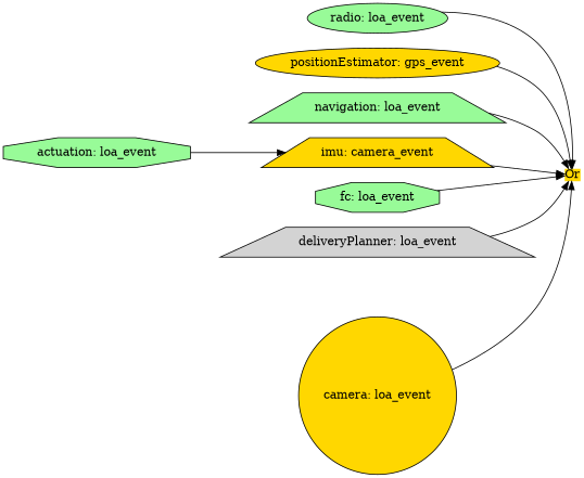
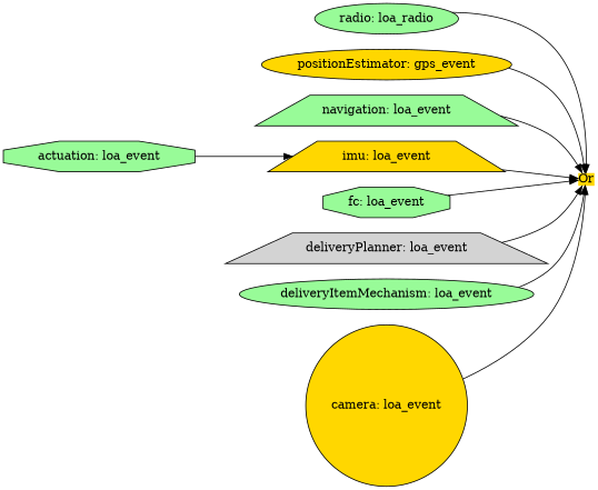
  digraph {
    rankdir=LR
    splines=true
    node [fillcolor=palegreen shape=ellipse style=filled]
    n1 [fillcolor=gold height=0 label=Or margin=0 shape=none width=0]
-   n2 [label="radio: loa_event"]
+   n2 [label="radio: loa_radio"]
    n3 [fillcolor=gold label="positionEstimator: gps_event"]
    n4 [label="navigation: loa_event" shape=trapezium]
-   n5 [fillcolor=gold label="imu: camera_event" shape=trapezium]
+   n5 [fillcolor=gold label="imu: loa_event" shape=trapezium]
    n6 [label="fc: loa_event" shape=octagon]
    n7 [fillcolor=lightgrey label="deliveryPlanner: loa_event" shape=trapezium]
+   n8 [label="deliveryItemMechanism: loa_event"]
    n9 [fillcolor=gold label="camera: loa_event" shape=circle]
    n10 [label="actuation: loa_event" shape=octagon]
    n2 -> n1
    n3 -> n1
    n4 -> n1
    n5 -> n1
    n6 -> n1
    n7 -> n1
+   n8 -> n1
    n9 -> n1
    n10 -> n5
  }
